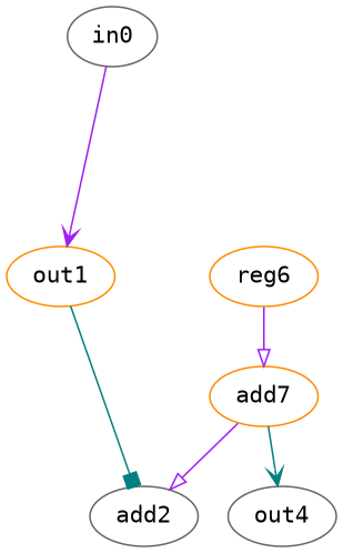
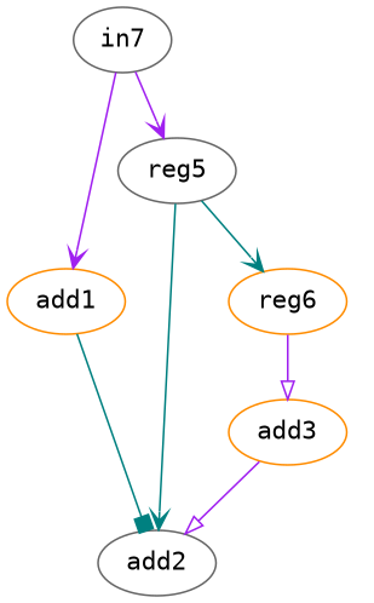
  strict digraph {
    fontname="DejaVu Sans Mono"
    node [alap=1 asap=1 color=gray40 fontname="DejaVu Sans Mono" op=reg]
    edge [arrowhead=vee color=purple fontname="DejaVu Sans Mono" port=0 w=0]
-   n1 [alap=0 asap=0 label=in0 op=in]
-   n2 [color=darkorange label=out1 op=addi value=2]
+   n1 [alap=0 asap=0 label=in7 op=in]
+   n2 [color=darkorange label=add1 op=addi value=2]
+   n3 [label=reg5]
    n4 [alap=2 asap=2 label=add2 op=add value=2]
    n5 [alap=2 asap=2 color=darkorange label=reg6]
-   n6 [alap=3 asap=3 color=darkorange label=add7 op=add value=2]
-   n7 [alap=4 asap=4 label=out4 op=out]
+   n6 [alap=3 asap=3 color=darkorange label=add3 op=add value=2]
    n1 -> n2
+   n1 -> n3
    n2 -> n4 [arrowhead=box color=teal]
+   n3 -> n4 [color=teal port=1]
+   n3 -> n5 [color=teal]
    n5 -> n6 [arrowhead=onormal port=1]
    n6 -> n4 [arrowhead=onormal]
-   n6 -> n7 [color=teal]
  }
